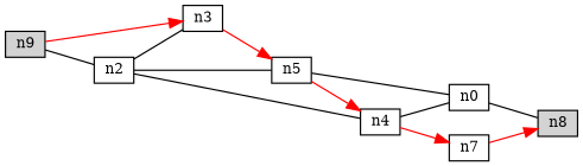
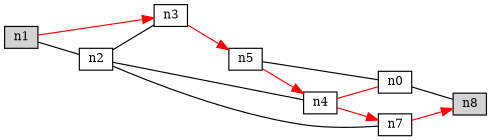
  digraph {
    rankdir=LR
    node [fontsize=10 shape=box]
    edge [dir=none]
-   n1 [height=.1 label=n9 style=filled width=.1]
+   n1 [height=.1 label=n1 style=filled width=.1]
    n2 [height=.1 label=n2 width=.1]
    n3 [height=.1 label=n3 width=.1]
    n4 [height=.1 label=n4 width=.1]
    n5 [height=.1 label=n5 width=.1]
    n6 [height=.1 label=n0 width=.1]
    n7 [height=.1 label=n7 width=.1]
    n8 [height=.1 label=n8 style=filled width=.1]
    n1 -> n2
    n1 -> n3 [color=red dir=forward]
    n2 -> n3
    n2 -> n4
-   n2 -> n5
+   n2 -> n7
    n3 -> n5 [color=red dir=forward]
-   n4 -> n6
+   n4 -> n6 [color=red]
    n4 -> n7 [color=red dir=forward]
    n5 -> n4 [color=red dir=forward]
    n5 -> n6
    n6 -> n8
    n7 -> n8 [color=red dir=forward]
  }
